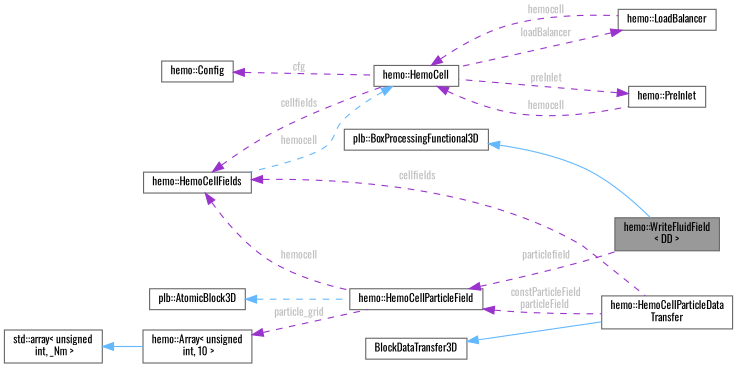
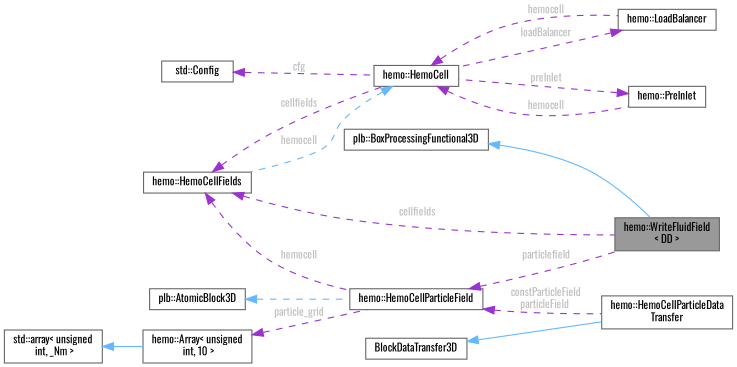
  digraph {
    fontname=Oswald
    rankdir=LR
    node [color=gray40 fillcolor=white fontname=Oswald fontsize=10 shape=box style=filled]
    edge [color=darkorchid3 dir=back fontname=Oswald fontsize=10 labelfontname=Helvetica labelfontsize=10 style=dashed fontcolor=grey]
    n1 [fillcolor=grey60 fontcolor=black height=0.2 label="hemo::WriteFluidField\l\< DD \>" width=0.4]
    n2 [height=0.2 label="plb::BoxProcessingFunctional3D" width=0.4]
    n3 [height=0.2 label="hemo::HemoCellFields" width=0.4]
    n4 [height=0.2 label="hemo::HemoCell" width=0.4]
    n5 [height=0.2 label="hemo::HemoCellParticleField" width=0.4]
    n6 [height=0.2 label="hemo::PreInlet" width=0.4]
    n7 [height=0.2 label="hemo::LoadBalancer" width=0.4]
    n8 [height=0.2 label="hemo::HemoCellParticleData\lTransfer" width=0.4]
-   n9 [height=0.2 label="hemo::Config" width=0.4]
+   n9 [height=0.2 label="std::Config" width=0.4]
    n10 [height=0.2 label="plb::AtomicBlock3D" width=0.4]
    n11 [height=0.2 label="hemo::Array\< unsigned\l int, 10 \>" width=0.4]
    n12 [height=0.2 label="std::array\< unsigned\l int, _Nm \>" width=0.4]
    n13 [height=0.2 label=BlockDataTransfer3D width=0.4]
    n2 -> n1 [color=steelblue1 style=solid fontcolor=""]
-   n3 -> n8 [label=" cellfields"]
+   n3 -> n1 [label=" cellfields"]
    n3 -> n4 [label=" cellfields"]
    n3 -> n5 [label=" hemocell"]
    n4 -> n3 [color=steelblue1 label=" hemocell"]
    n4 -> n6 [label=" hemocell"]
    n4 -> n7 [label=" hemocell"]
    n5 -> n1 [label=" particlefield"]
    n5 -> n8 [label=" constParticleField\nparticleField"]
    n6 -> n4 [label=" preInlet"]
    n7 -> n4 [label=" loadBalancer"]
    n9 -> n4 [label=" cfg"]
    n10 -> n5 [color=steelblue1 fontcolor=""]
    n11 -> n5 [label=" particle_grid"]
    n12 -> n11 [color=steelblue1 style=solid fontcolor=""]
    n13 -> n8 [color=steelblue1 style=solid fontcolor=""]
  }
